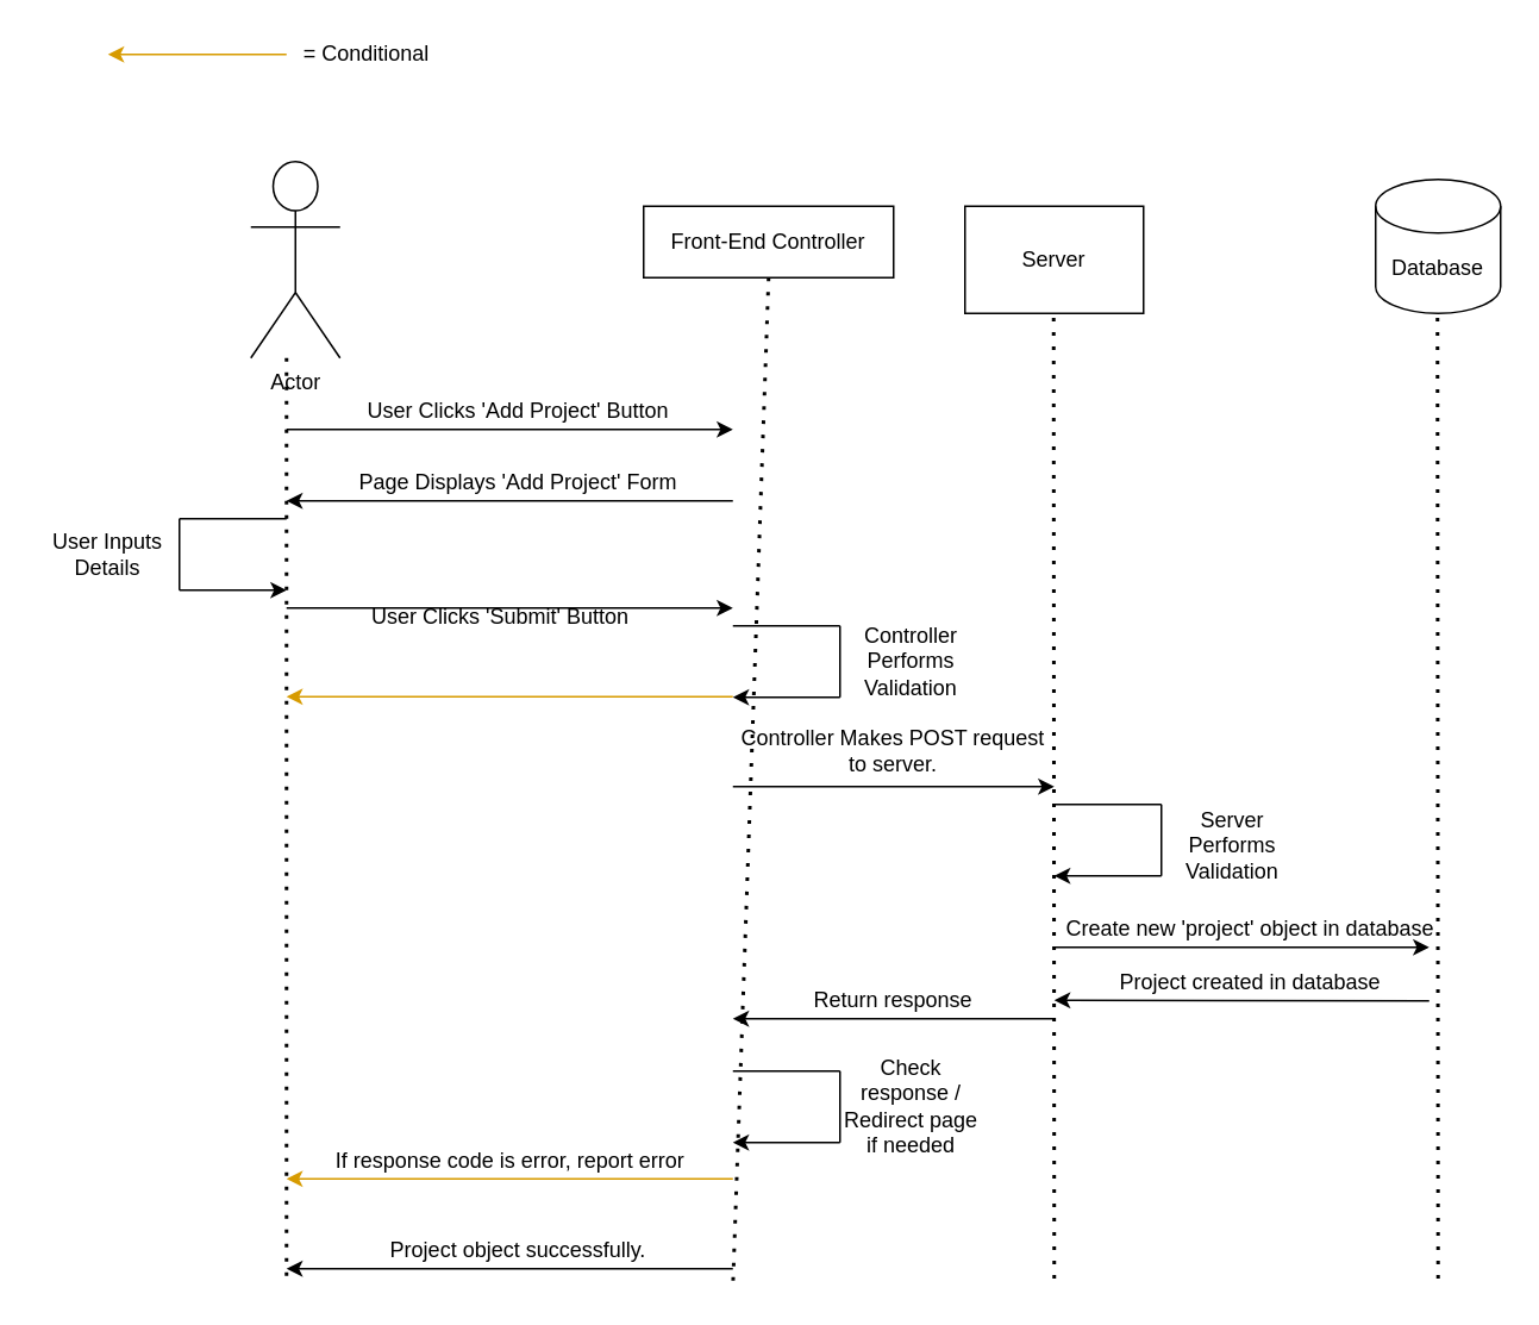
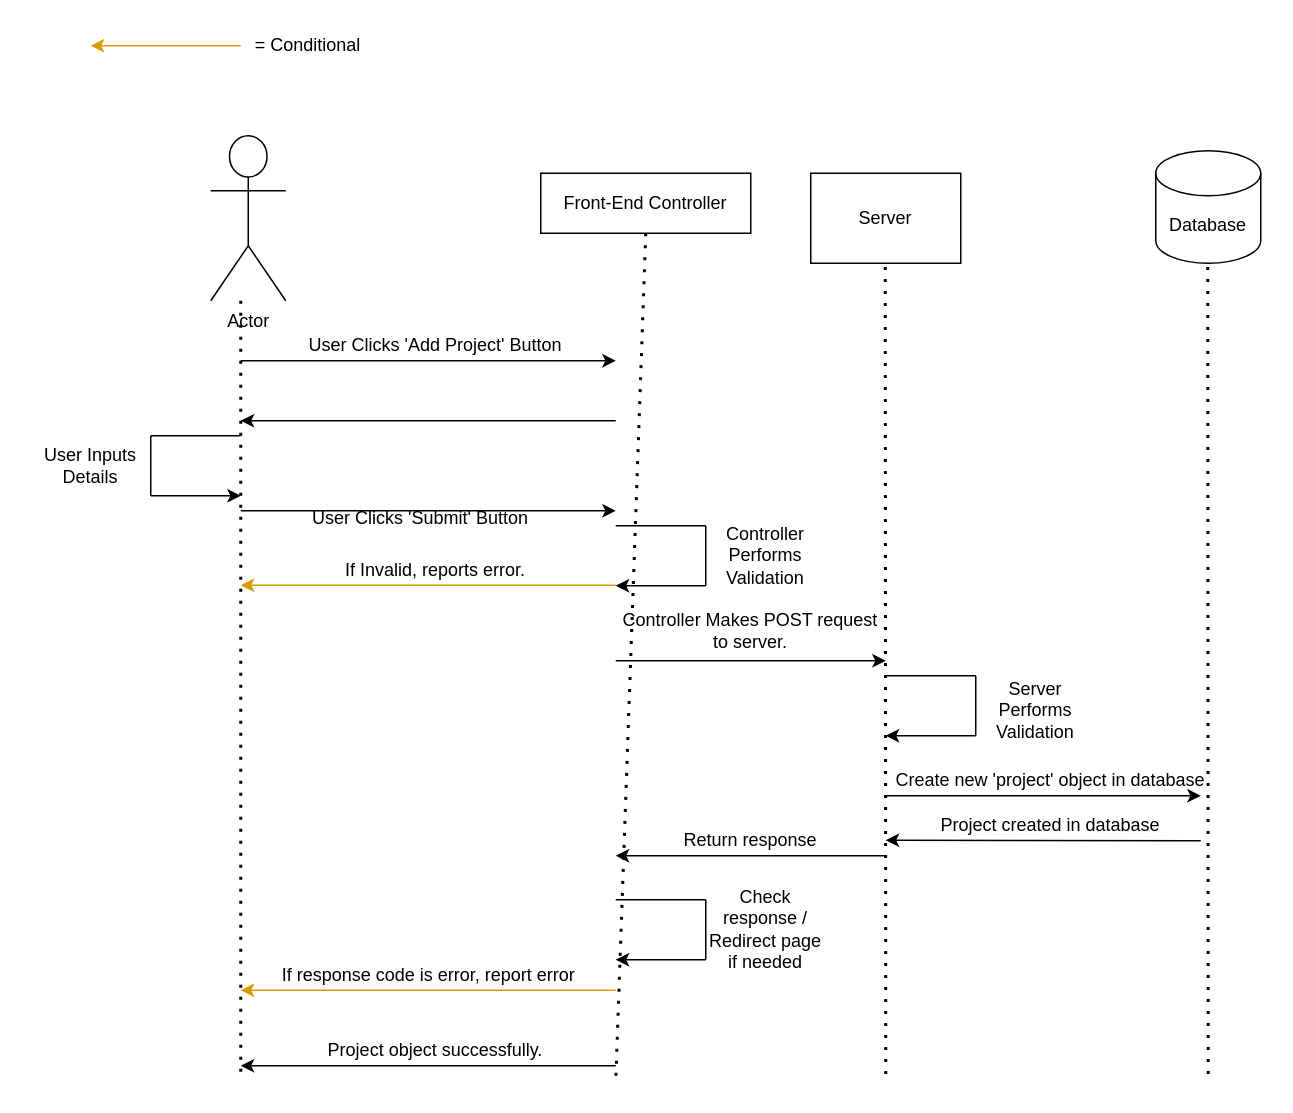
  <mxCell id="0" />
  <mxCell id="1" parent="0" />
  <mxCell id="2" value="Actor" style="shape=umlActor;verticalLabelPosition=bottom;verticalAlign=top;html=1;outlineConnect=0;" parent="1" vertex="1"><mxGeometry x="140" y="90" width="50" height="110" as="geometry" /></mxCell>
  <mxCell id="3" value="Front-End Controller" style="rounded=0;whiteSpace=wrap;html=1;" parent="1" vertex="1"><mxGeometry x="360" y="115" width="140" height="40" as="geometry" /></mxCell>
  <mxCell id="4" value="" style="endArrow=none;dashed=1;html=1;dashPattern=1 3;strokeWidth=2;" parent="1" edge="1"><mxGeometry width="50" height="50" relative="1" as="geometry"><mxPoint x="160" y="200" as="sourcePoint" /><mxPoint x="160" y="720" as="targetPoint" /></mxGeometry></mxCell>
  <mxCell id="5" value="" style="endArrow=classic;html=1;" parent="1" edge="1"><mxGeometry width="50" height="50" relative="1" as="geometry"><mxPoint x="160" y="240" as="sourcePoint" /><mxPoint x="410" y="240" as="targetPoint" /></mxGeometry></mxCell>
  <mxCell id="6" value="" style="endArrow=none;dashed=1;html=1;dashPattern=1 3;strokeWidth=2;exitX=0.5;exitY=1;exitDx=0;exitDy=0;" parent="1" source="3" edge="1"><mxGeometry width="50" height="50" relative="1" as="geometry"><mxPoint x="480" y="200" as="sourcePoint" /><mxPoint x="410" y="720" as="targetPoint" /></mxGeometry></mxCell>
  <mxCell id="7" value="User Clicks 'Add Project' Button" style="text;html=1;strokeColor=none;fillColor=none;align=center;verticalAlign=middle;whiteSpace=wrap;rounded=0;" parent="1" vertex="1"><mxGeometry x="190" y="220" width="200" height="20" as="geometry" /></mxCell>
  <mxCell id="8" value="" style="endArrow=classic;html=1;" parent="1" edge="1"><mxGeometry width="50" height="50" relative="1" as="geometry"><mxPoint x="410" y="280" as="sourcePoint" /><mxPoint x="160" y="280" as="targetPoint" /></mxGeometry></mxCell>
- <mxCell id="9" value="Page Displays 'Add Project' Form" style="text;html=1;strokeColor=none;fillColor=none;align=center;verticalAlign=middle;whiteSpace=wrap;rounded=0;" parent="1" vertex="1"><mxGeometry x="195" y="260" width="190" height="20" as="geometry" /></mxCell>
  <mxCell id="10" value="" style="endArrow=classic;html=1;" parent="1" edge="1"><mxGeometry width="50" height="50" relative="1" as="geometry"><mxPoint x="160" y="340" as="sourcePoint" /><mxPoint x="410" y="340" as="targetPoint" /></mxGeometry></mxCell>
  <mxCell id="11" value="User Clicks 'Submit' Button" style="text;html=1;strokeColor=none;fillColor=none;align=center;verticalAlign=middle;whiteSpace=wrap;rounded=0;" parent="1" vertex="1"><mxGeometry x="170" y="335" width="220" height="20" as="geometry" /></mxCell>
  <mxCell id="12" value="Server" style="rounded=0;whiteSpace=wrap;html=1;" parent="1" vertex="1"><mxGeometry x="540" y="115" width="100" height="60" as="geometry" /></mxCell>
  <mxCell id="13" value="" style="endArrow=none;html=1;" parent="1" edge="1"><mxGeometry width="50" height="50" relative="1" as="geometry"><mxPoint x="160" y="290" as="sourcePoint" /><mxPoint x="100" y="290" as="targetPoint" /></mxGeometry></mxCell>
  <mxCell id="14" value="" style="endArrow=none;html=1;" parent="1" edge="1"><mxGeometry width="50" height="50" relative="1" as="geometry"><mxPoint x="100" y="290" as="sourcePoint" /><mxPoint x="100" y="330" as="targetPoint" /></mxGeometry></mxCell>
  <mxCell id="15" value="" style="endArrow=classic;html=1;" parent="1" edge="1"><mxGeometry width="50" height="50" relative="1" as="geometry"><mxPoint x="100" y="330" as="sourcePoint" /><mxPoint x="160" y="330" as="targetPoint" /></mxGeometry></mxCell>
  <mxCell id="16" value="User Inputs Details" style="text;html=1;strokeColor=none;fillColor=none;align=center;verticalAlign=middle;whiteSpace=wrap;rounded=0;" parent="1" vertex="1"><mxGeometry y="300" width="80" height="20" as="geometry" x="20" /></mxCell>
  <mxCell id="17" value="" style="endArrow=none;html=1;" parent="1" edge="1"><mxGeometry width="50" height="50" relative="1" as="geometry"><mxPoint x="470" y="350" as="sourcePoint" /><mxPoint x="410" y="350" as="targetPoint" /></mxGeometry></mxCell>
  <mxCell id="18" value="" style="endArrow=none;html=1;" parent="1" edge="1"><mxGeometry width="50" height="50" relative="1" as="geometry"><mxPoint x="470" y="350" as="sourcePoint" /><mxPoint x="470" y="390" as="targetPoint" /></mxGeometry></mxCell>
  <mxCell id="19" value="" style="endArrow=classic;html=1;" parent="1" edge="1"><mxGeometry width="50" height="50" relative="1" as="geometry"><mxPoint x="470" y="390" as="sourcePoint" /><mxPoint x="410" y="390" as="targetPoint" /></mxGeometry></mxCell>
  <mxCell id="20" value="Controller Performs Validation" style="text;html=1;strokeColor=none;fillColor=none;align=center;verticalAlign=middle;whiteSpace=wrap;rounded=0;" parent="1" vertex="1"><mxGeometry x="470" y="360" width="80" height="20" as="geometry" /></mxCell>
  <mxCell id="21" value="" style="endArrow=classic;html=1;" parent="1" edge="1"><mxGeometry width="50" height="50" relative="1" as="geometry"><mxPoint x="410" y="440" as="sourcePoint" /><mxPoint x="590" y="440" as="targetPoint" /></mxGeometry></mxCell>
  <mxCell id="22" value="" style="endArrow=none;dashed=1;html=1;dashPattern=1 3;strokeWidth=2;exitX=0.5;exitY=1;exitDx=0;exitDy=0;" parent="1" edge="1"><mxGeometry width="50" height="50" relative="1" as="geometry"><mxPoint x="589.66" y="177.5" as="sourcePoint" /><mxPoint x="590" y="720" as="targetPoint" /></mxGeometry></mxCell>
  <mxCell id="23" value="Controller Makes POST request to server." style="text;html=1;strokeColor=none;fillColor=none;align=center;verticalAlign=middle;whiteSpace=wrap;rounded=0;" parent="1" vertex="1"><mxGeometry x="410" y="400" width="180" height="40" as="geometry" /></mxCell>
  <mxCell id="24" value="Database" style="shape=cylinder3;whiteSpace=wrap;html=1;boundedLbl=1;backgroundOutline=1;size=15;" parent="1" vertex="1"><mxGeometry x="770" y="100" width="70" height="75" as="geometry" /></mxCell>
  <mxCell id="25" value="" style="endArrow=none;dashed=1;html=1;dashPattern=1 3;strokeWidth=2;exitX=0.5;exitY=1;exitDx=0;exitDy=0;" parent="1" edge="1"><mxGeometry width="50" height="50" relative="1" as="geometry"><mxPoint x="804.66" y="177.5" as="sourcePoint" /><mxPoint x="805" y="720" as="targetPoint" /></mxGeometry></mxCell>
  <mxCell id="26" value="" style="endArrow=none;html=1;" parent="1" edge="1"><mxGeometry width="50" height="50" relative="1" as="geometry"><mxPoint x="650" y="450" as="sourcePoint" /><mxPoint x="590" y="450" as="targetPoint" /></mxGeometry></mxCell>
  <mxCell id="27" value="" style="endArrow=none;html=1;" parent="1" edge="1"><mxGeometry width="50" height="50" relative="1" as="geometry"><mxPoint x="650" y="450" as="sourcePoint" /><mxPoint x="650" y="490" as="targetPoint" /></mxGeometry></mxCell>
  <mxCell id="28" value="" style="endArrow=classic;html=1;" parent="1" edge="1"><mxGeometry width="50" height="50" relative="1" as="geometry"><mxPoint x="650" y="490" as="sourcePoint" /><mxPoint x="590" y="490" as="targetPoint" /></mxGeometry></mxCell>
  <mxCell id="29" value="Server Performs Validation&lt;br&gt;&lt;br&gt;" style="text;html=1;strokeColor=none;fillColor=none;align=center;verticalAlign=middle;whiteSpace=wrap;rounded=0;" parent="1" vertex="1"><mxGeometry x="650" y="470" width="80" height="20" as="geometry" /></mxCell>
  <mxCell id="30" value="" style="endArrow=classic;html=1;fillColor=#ffe6cc;strokeColor=#d79b00;" parent="1" edge="1"><mxGeometry width="50" height="50" relative="1" as="geometry"><mxPoint x="410" y="389.66" as="sourcePoint" /><mxPoint x="160" y="389.66" as="targetPoint" /></mxGeometry></mxCell>
+ <mxCell id="31" value="If Invalid, reports error." style="text;html=1;strokeColor=none;fillColor=none;align=center;verticalAlign=middle;whiteSpace=wrap;rounded=0;" parent="1" vertex="1"><mxGeometry x="210" y="370" width="160" height="20" as="geometry" /></mxCell>
  <mxCell id="32" style="edgeStyle=orthogonalEdgeStyle;rounded=0;orthogonalLoop=1;jettySize=auto;html=1;fillColor=#ffe6cc;strokeColor=#d79b00;" parent="1" source="33" edge="1"><mxGeometry relative="1" as="geometry"><mxPoint x="60" y="30" as="targetPoint" /></mxGeometry></mxCell>
  <mxCell id="33" value="= Conditional" style="text;html=1;strokeColor=none;fillColor=none;align=center;verticalAlign=middle;whiteSpace=wrap;rounded=0;" parent="1" vertex="1"><mxGeometry x="160" y="20" width="90" height="20" as="geometry" /></mxCell>
  <mxCell id="34" value="" style="endArrow=classic;html=1;" parent="1" edge="1"><mxGeometry width="50" height="50" relative="1" as="geometry"><mxPoint x="590" y="530" as="sourcePoint" /><mxPoint x="800" y="530" as="targetPoint" /></mxGeometry></mxCell>
  <mxCell id="35" value="Create new 'project' object in database" style="text;html=1;strokeColor=none;fillColor=none;align=center;verticalAlign=middle;whiteSpace=wrap;rounded=0;" parent="1" vertex="1"><mxGeometry x="590" y="510" width="220" height="20" as="geometry" /></mxCell>
  <mxCell id="36" value="" style="endArrow=classic;html=1;" parent="1" edge="1"><mxGeometry width="50" height="50" relative="1" as="geometry"><mxPoint x="590" y="570" as="sourcePoint" /><mxPoint x="410" y="570" as="targetPoint" /></mxGeometry></mxCell>
  <mxCell id="37" value="Return response" style="text;html=1;strokeColor=none;fillColor=none;align=center;verticalAlign=middle;whiteSpace=wrap;rounded=0;" parent="1" vertex="1"><mxGeometry x="430" y="550" width="140" height="20" as="geometry" /></mxCell>
  <mxCell id="38" value="" style="endArrow=none;html=1;" parent="1" edge="1"><mxGeometry width="50" height="50" relative="1" as="geometry"><mxPoint x="470" y="599.31" as="sourcePoint" /><mxPoint x="410" y="599.31" as="targetPoint" /></mxGeometry></mxCell>
  <mxCell id="39" value="" style="endArrow=none;html=1;" parent="1" edge="1"><mxGeometry width="50" height="50" relative="1" as="geometry"><mxPoint x="470" y="599.31" as="sourcePoint" /><mxPoint x="470" y="639.31" as="targetPoint" /></mxGeometry></mxCell>
  <mxCell id="40" value="" style="endArrow=classic;html=1;" parent="1" edge="1"><mxGeometry width="50" height="50" relative="1" as="geometry"><mxPoint x="470" y="639.31" as="sourcePoint" /><mxPoint x="410" y="639.31" as="targetPoint" /></mxGeometry></mxCell>
  <mxCell id="41" value="Check response / Redirect page if needed" style="text;html=1;strokeColor=none;fillColor=none;align=center;verticalAlign=middle;whiteSpace=wrap;rounded=0;" parent="1" vertex="1"><mxGeometry x="470" y="609.31" width="80" height="20" as="geometry" /></mxCell>
  <mxCell id="42" value="" style="endArrow=classic;html=1;fillColor=#ffe6cc;strokeColor=#d79b00;" parent="1" edge="1"><mxGeometry width="50" height="50" relative="1" as="geometry"><mxPoint x="410" y="659.66" as="sourcePoint" /><mxPoint x="160" y="659.66" as="targetPoint" /></mxGeometry></mxCell>
  <mxCell id="43" value="If response code is error, report error" style="text;html=1;strokeColor=none;fillColor=none;align=center;verticalAlign=middle;whiteSpace=wrap;rounded=0;" parent="1" vertex="1"><mxGeometry x="182.5" y="640" width="205" height="20" as="geometry" /></mxCell>
  <mxCell id="44" value="" style="endArrow=classic;html=1;" parent="1" edge="1"><mxGeometry width="50" height="50" relative="1" as="geometry"><mxPoint x="410" y="710" as="sourcePoint" /><mxPoint x="160" y="710" as="targetPoint" /></mxGeometry></mxCell>
  <mxCell id="45" value="Project object successfully." style="text;html=1;strokeColor=none;fillColor=none;align=center;verticalAlign=middle;whiteSpace=wrap;rounded=0;" parent="1" vertex="1"><mxGeometry x="180" y="690" width="220" height="20" as="geometry" /></mxCell>
  <mxCell id="46" value="" style="endArrow=classic;html=1;" parent="1" edge="1"><mxGeometry width="50" height="50" relative="1" as="geometry"><mxPoint x="800" y="560" as="sourcePoint" /><mxPoint x="590" y="559.66" as="targetPoint" /></mxGeometry></mxCell>
  <mxCell id="47" value="Project created in database" style="text;html=1;strokeColor=none;fillColor=none;align=center;verticalAlign=middle;whiteSpace=wrap;rounded=0;" parent="1" vertex="1"><mxGeometry x="590" y="540" width="220" height="20" as="geometry" /></mxCell>
